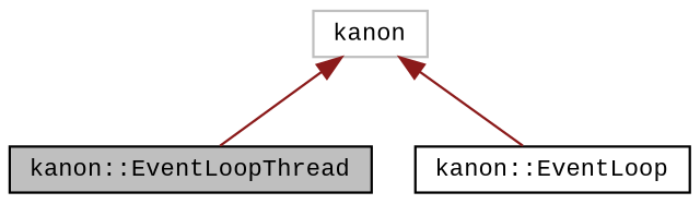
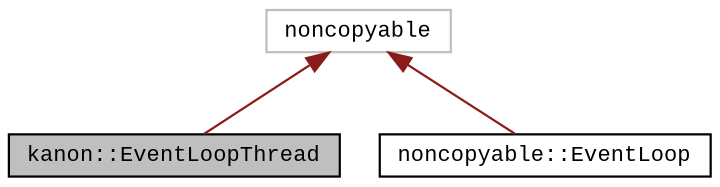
  digraph {
    fontname="Liberation Mono"
    node [color=black fontname="Liberation Mono" fontsize=10 shape=record]
    edge [color=firebrick4 dir=back fontname="Liberation Mono" fontsize=10 labelfontname=Helvetica labelfontsize=10 style=solid]
    n1 [fillcolor=grey75 fontcolor=black height=0.2 label="kanon::EventLoopThread" style=filled width=0.4]
-   n2 [color=grey75 height=0.2 label=kanon width=0.4]
-   n3 [height=0.2 label="kanon::EventLoop" width=0.4]
+   n2 [color=grey75 height=0.2 label=noncopyable width=0.4]
+   n3 [height=0.2 label="noncopyable::EventLoop" width=0.4]
    n2 -> n1
    n2 -> n3
  }
